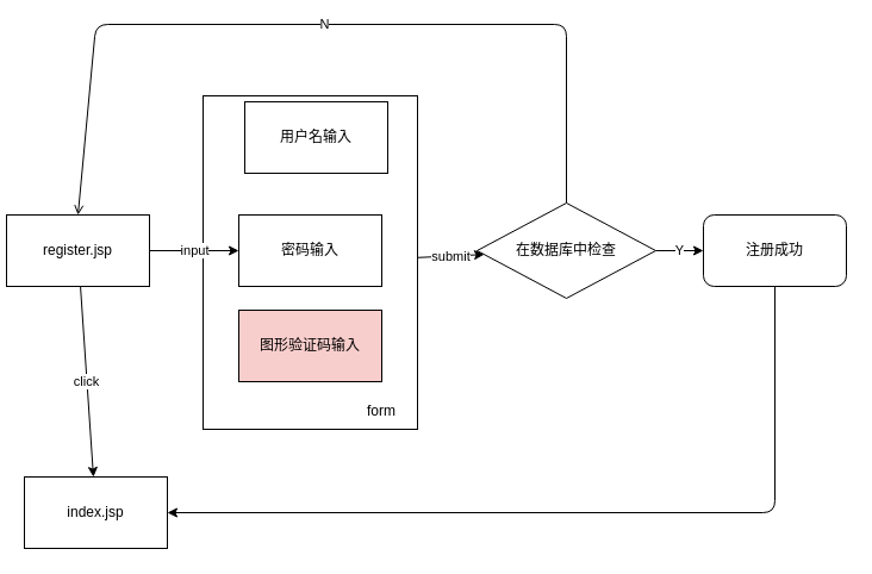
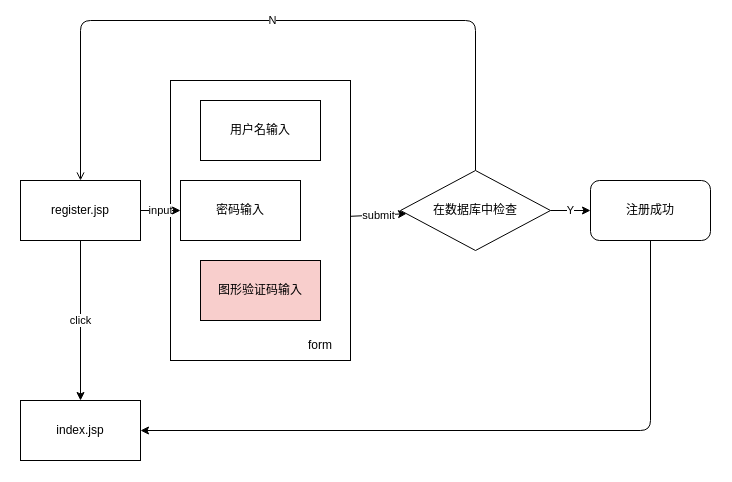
  <mxCell id="0" />
  <mxCell id="1" parent="0" />
  <mxCell id="2" value="submit" style="edgeStyle=none;html=1;" parent="1" source="3" target="12" edge="1"><mxGeometry relative="1" as="geometry" /></mxCell>
  <mxCell id="3" value="" style="rounded=0;whiteSpace=wrap;html=1;" parent="1" vertex="1"><mxGeometry x="170" y="80" width="180" height="280" as="geometry" /></mxCell>
  <mxCell id="4" value="input" style="edgeStyle=none;html=1;entryX=0;entryY=0.5;entryDx=0;entryDy=0;" parent="1" source="6" target="8" edge="1"><mxGeometry relative="1" as="geometry" /></mxCell>
  <mxCell id="5" value="click" style="edgeStyle=none;html=1;" parent="1" source="6" target="15" edge="1"><mxGeometry relative="1" as="geometry" /></mxCell>
- <mxCell id="6" value="register.jsp" style="rounded=0;whiteSpace=wrap;html=1;" parent="1" vertex="1"><mxGeometry x="5" y="180" width="120" height="60" as="geometry" /></mxCell>
- <mxCell id="7" value="用户名输入" style="rounded=0;whiteSpace=wrap;html=1;" parent="1" vertex="1"><mxGeometry x="205" y="85" width="120" height="60" as="geometry" /></mxCell>
- <mxCell id="8" value="密码输入" style="rounded=0;whiteSpace=wrap;html=1;" parent="1" vertex="1"><mxGeometry x="200" y="180" width="120" height="60" as="geometry" /></mxCell>
+ <mxCell id="6" value="register.jsp" style="rounded=0;whiteSpace=wrap;html=1;" parent="1" vertex="1"><mxGeometry x="20" y="180" width="120" height="60" as="geometry" /></mxCell>
+ <mxCell id="7" value="用户名输入" style="rounded=0;whiteSpace=wrap;html=1;" parent="1" vertex="1"><mxGeometry x="200" y="100" width="120" height="60" as="geometry" /></mxCell>
+ <mxCell id="8" value="密码输入" style="rounded=0;whiteSpace=wrap;html=1;" parent="1" vertex="1"><mxGeometry x="180" y="180" width="120" height="60" as="geometry" /></mxCell>
  <mxCell id="9" value="图形验证码输入" style="rounded=0;whiteSpace=wrap;html=1;fillColor=#f8cecc;" parent="1" vertex="1"><mxGeometry x="200" y="260" width="120" height="60" as="geometry" /></mxCell>
  <mxCell id="10" value="Y" style="edgeStyle=none;html=1;" parent="1" source="12" target="14" edge="1"><mxGeometry relative="1" as="geometry" /></mxCell>
  <mxCell id="11" value="N" style="edgeStyle=none;html=1;entryX=0.5;entryY=0;entryDx=0;entryDy=0;endArrow=open;" parent="1" source="12" target="6" edge="1"><mxGeometry relative="1" as="geometry"><Array as="points"><mxPoint x="475" y="20" /><mxPoint x="80" y="20" /></Array></mxGeometry></mxCell>
  <mxCell id="12" value="在数据库中检查" style="rhombus;whiteSpace=wrap;html=1;" parent="1" vertex="1"><mxGeometry x="400" y="170" width="150" height="80" as="geometry" /></mxCell>
  <mxCell id="13" style="edgeStyle=none;html=1;entryX=1;entryY=0.5;entryDx=0;entryDy=0;" edge="1" parent="1" source="14" target="15"><mxGeometry relative="1" as="geometry"><Array as="points"><mxPoint x="650" y="430" /></Array></mxGeometry></mxCell>
  <mxCell id="14" value="注册成功" style="rounded=1;whiteSpace=wrap;html=1;" parent="1" vertex="1"><mxGeometry x="590" y="180" width="120" height="60" as="geometry" /></mxCell>
  <mxCell id="15" value="index.jsp&lt;br&gt;" style="rounded=0;whiteSpace=wrap;html=1;" parent="1" vertex="1"><mxGeometry x="20" y="400" width="120" height="60" as="geometry" /></mxCell>
  <mxCell id="16" value="form" style="text;html=1;strokeColor=none;fillColor=none;align=center;verticalAlign=middle;whiteSpace=wrap;rounded=0;" parent="1" vertex="1"><mxGeometry x="290" y="330" width="60" height="30" as="geometry" /></mxCell>
